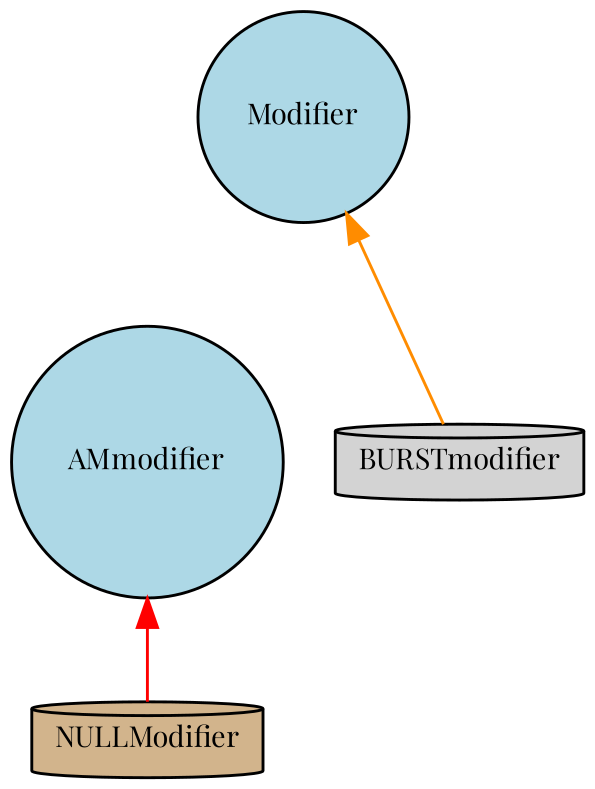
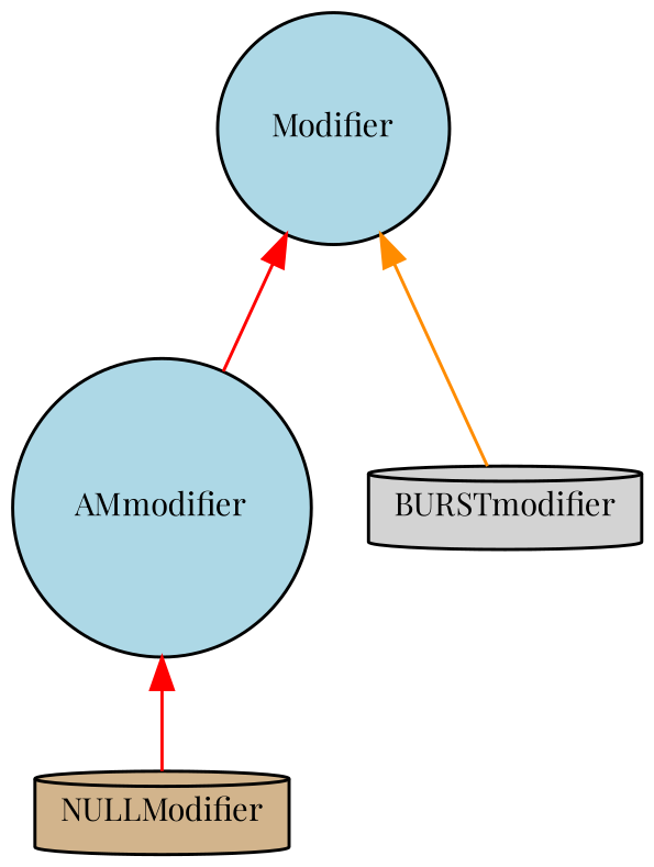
  digraph {
    fontname="Playfair Display"
    node [color=black fillcolor=lightblue fontname="Playfair Display" fontsize=10 shape=circle style=filled]
    edge [color=red dir=back fontname="Playfair Display" fontsize=10 labelfontname=Helvetica labelfontsize=10 style=solid]
    n1 [fontcolor=black height=0.2 label=Modifier width=0.4]
    n2 [height=0.2 label=AMmodifier width=0.4]
    n3 [fillcolor=lightgrey height=0.2 label=BURSTmodifier shape=cylinder width=0.4]
    n4 [fillcolor=tan height=0.2 label=NULLModifier shape=cylinder width=0.4]
+   n1 -> n2
    n1 -> n3 [color=darkorange]
    n2 -> n4
  }
